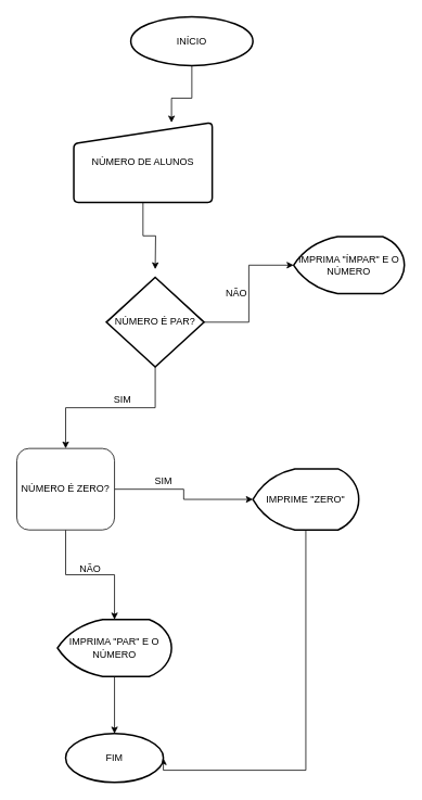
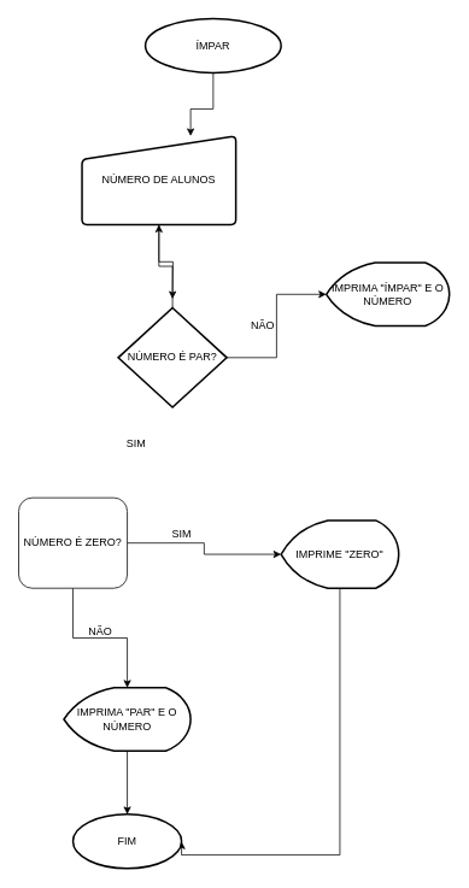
  <mxCell id="0" />
  <mxCell id="1" parent="0" />
  <mxCell id="2" value="" style="edgeStyle=orthogonalEdgeStyle;rounded=0;orthogonalLoop=1;jettySize=auto;html=1;" edge="1" parent="1" source="3"><mxGeometry relative="1" as="geometry"><mxPoint x="210" y="150" as="targetPoint" /><Array as="points"><mxPoint x="235" y="120" /><mxPoint x="210" y="120" /></Array></mxGeometry></mxCell>
- <mxCell id="3" value="INÍCIO" style="strokeWidth=2;html=1;shape=mxgraph.flowchart.start_1;whiteSpace=wrap;" vertex="1" parent="1"><mxGeometry x="160" y="20" width="150" height="60" as="geometry" /></mxCell>
+ <mxCell id="3" value="ÍMPAR" style="strokeWidth=2;html=1;shape=mxgraph.flowchart.start_1;whiteSpace=wrap;" vertex="1" parent="1"><mxGeometry x="160" y="20" width="150" height="60" as="geometry" /></mxCell>
  <mxCell id="4" value="" style="edgeStyle=orthogonalEdgeStyle;rounded=0;orthogonalLoop=1;jettySize=auto;html=1;" edge="1" parent="1" source="5"><mxGeometry relative="1" as="geometry"><mxPoint x="190" y="330" as="targetPoint" /></mxGeometry></mxCell>
  <mxCell id="5" value="NÚMERO DE ALUNOS" style="html=1;strokeWidth=2;shape=manualInput;whiteSpace=wrap;rounded=1;size=26;arcSize=11;" vertex="1" parent="1"><mxGeometry x="90" y="150" width="170" height="98" as="geometry" /></mxCell>
  <mxCell id="6" value="" style="edgeStyle=orthogonalEdgeStyle;rounded=0;orthogonalLoop=1;jettySize=auto;html=1;exitX=1;exitY=0.5;exitDx=0;exitDy=0;exitPerimeter=0;" edge="1" parent="1" source="8" target="9"><mxGeometry relative="1" as="geometry" /></mxCell>
- <mxCell id="7" value="" style="edgeStyle=orthogonalEdgeStyle;rounded=0;orthogonalLoop=1;jettySize=auto;html=1;" edge="1" parent="1" source="8" target="13"><mxGeometry relative="1" as="geometry" /></mxCell>
+ <mxCell id="7" value="" style="edgeStyle=orthogonalEdgeStyle;rounded=0;orthogonalLoop=1;jettySize=auto;html=1;" edge="1" parent="1" source="8" target="5"><mxGeometry relative="1" as="geometry" /></mxCell>
  <mxCell id="8" value="NÚMERO É PAR?" style="strokeWidth=2;html=1;shape=mxgraph.flowchart.decision;whiteSpace=wrap;" vertex="1" parent="1"><mxGeometry x="130" y="340" width="120" height="110" as="geometry" /></mxCell>
  <mxCell id="9" value="IMPRIMA &quot;ÍMPAR&quot; E O NÚMERO" style="strokeWidth=2;html=1;shape=mxgraph.flowchart.display;whiteSpace=wrap;" vertex="1" parent="1"><mxGeometry x="360" y="290" width="136" height="70" as="geometry" /></mxCell>
  <mxCell id="10" value="NÃO" style="text;html=1;strokeColor=none;fillColor=none;align=center;verticalAlign=middle;whiteSpace=wrap;rounded=0;" vertex="1" parent="1"><mxGeometry x="270" y="350" width="40" height="20" as="geometry" /></mxCell>
  <mxCell id="11" value="" style="edgeStyle=orthogonalEdgeStyle;rounded=0;orthogonalLoop=1;jettySize=auto;html=1;" edge="1" parent="1" source="13" target="16"><mxGeometry relative="1" as="geometry" /></mxCell>
  <mxCell id="12" value="" style="edgeStyle=orthogonalEdgeStyle;rounded=0;orthogonalLoop=1;jettySize=auto;html=1;" edge="1" parent="1" source="13" target="18"><mxGeometry relative="1" as="geometry" /></mxCell>
  <mxCell id="13" value="NÚMERO É ZERO?" style="whiteSpace=wrap;html=1;rounded=1;" vertex="1" parent="1"><mxGeometry x="20" y="550" width="120" height="100" as="geometry" /></mxCell>
  <mxCell id="14" value="SIM" style="text;html=1;strokeColor=none;fillColor=none;align=center;verticalAlign=middle;whiteSpace=wrap;rounded=0;" vertex="1" parent="1"><mxGeometry x="130" y="480" width="40" height="20" as="geometry" /></mxCell>
  <mxCell id="15" style="edgeStyle=orthogonalEdgeStyle;rounded=0;orthogonalLoop=1;jettySize=auto;html=1;entryX=1;entryY=0.5;entryDx=0;entryDy=0;" edge="1" parent="1" source="16" target="21"><mxGeometry relative="1" as="geometry"><Array as="points"><mxPoint x="375" y="945" /></Array></mxGeometry></mxCell>
  <mxCell id="16" value="IMPRIME &quot;ZERO&quot;" style="strokeWidth=2;html=1;shape=mxgraph.flowchart.display;whiteSpace=wrap;" vertex="1" parent="1"><mxGeometry x="310" y="575" width="130" height="75" as="geometry" /></mxCell>
  <mxCell id="17" value="" style="edgeStyle=orthogonalEdgeStyle;rounded=0;orthogonalLoop=1;jettySize=auto;html=1;" edge="1" parent="1" source="18" target="21"><mxGeometry relative="1" as="geometry" /></mxCell>
  <mxCell id="18" value="&lt;span&gt;IMPRIMA &quot;PAR&quot; E O NÚMERO&lt;/span&gt;" style="strokeWidth=2;html=1;shape=mxgraph.flowchart.display;whiteSpace=wrap;" vertex="1" parent="1"><mxGeometry x="70" y="760" width="140" height="70" as="geometry" /></mxCell>
  <mxCell id="19" value="SIM" style="text;html=1;align=center;verticalAlign=middle;resizable=0;points=[];autosize=1;strokeColor=none;" vertex="1" parent="1"><mxGeometry x="180" y="580" width="40" height="20" as="geometry" /></mxCell>
  <mxCell id="20" value="NÃO" style="text;html=1;align=center;verticalAlign=middle;resizable=0;points=[];autosize=1;strokeColor=none;" vertex="1" parent="1"><mxGeometry x="90" y="688" width="40" height="20" as="geometry" /></mxCell>
  <mxCell id="21" value="FIM" style="ellipse;whiteSpace=wrap;html=1;strokeWidth=2;" vertex="1" parent="1"><mxGeometry x="80" y="900" width="120" height="60" as="geometry" /></mxCell>
